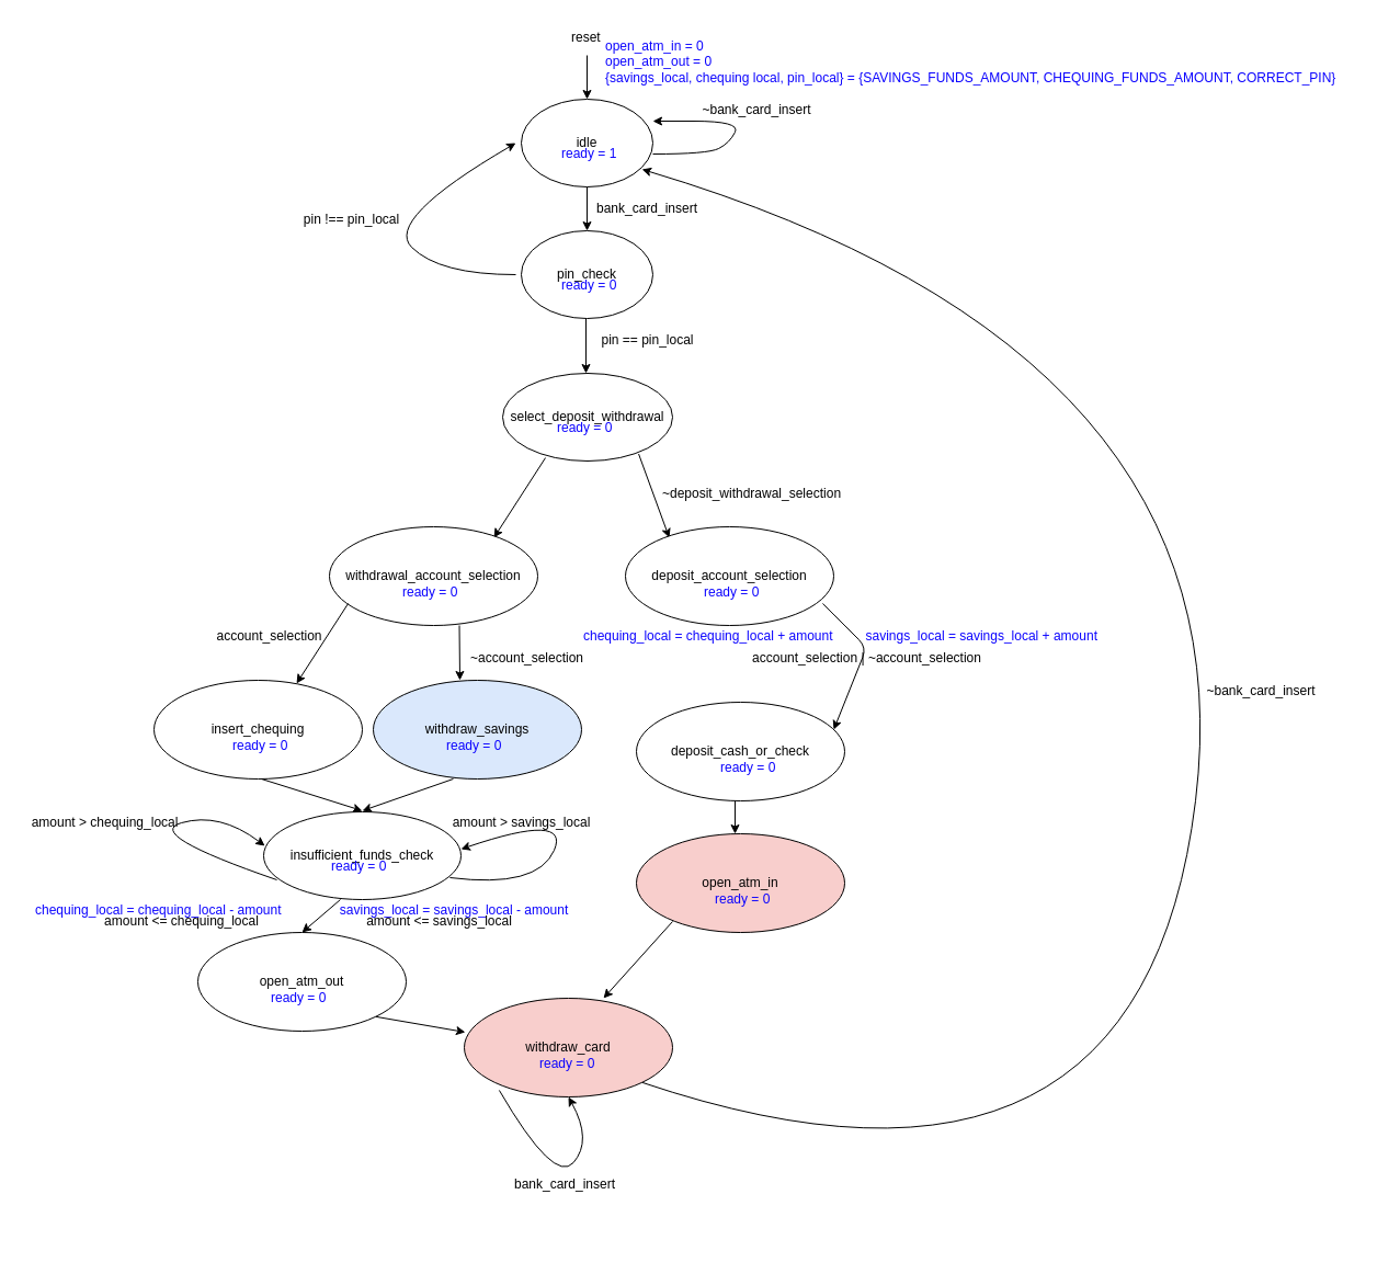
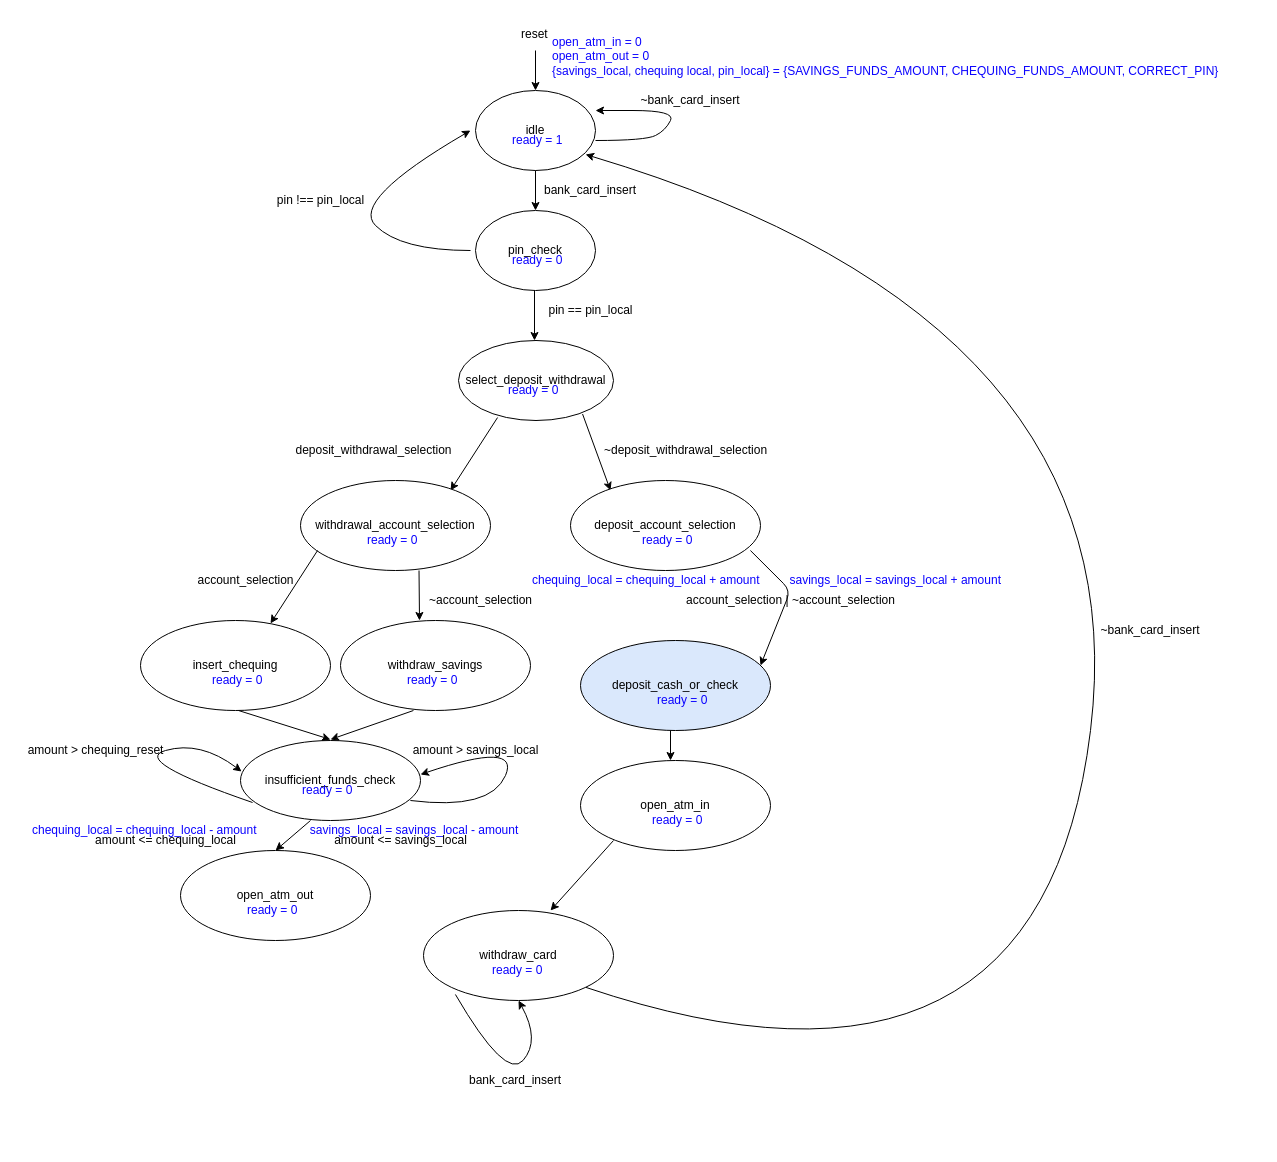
  <mxCell id="0" />
  <mxCell id="1" parent="0" />
  <mxCell id="2" value="idle" style="ellipse;whiteSpace=wrap;html=1;" parent="1" vertex="1"><mxGeometry x="475" y="90" width="120" height="80" as="geometry" /></mxCell>
  <mxCell id="3" value="" style="endArrow=classic;html=1;" parent="1" edge="1"><mxGeometry width="50" height="50" relative="1" as="geometry"><mxPoint x="535" y="50" as="sourcePoint" /><mxPoint x="535" y="90" as="targetPoint" /></mxGeometry></mxCell>
  <mxCell id="4" value="reset&#10;" style="text;strokeColor=none;fillColor=none;align=left;verticalAlign=top;spacingLeft=4;spacingRight=4;overflow=hidden;rotatable=0;points=[[0,0.5],[1,0.5]];portConstraint=eastwest;" parent="1" vertex="1"><mxGeometry x="515" y="20" width="40" height="26" as="geometry" /></mxCell>
  <mxCell id="5" value="" style="curved=1;endArrow=classic;html=1;" parent="1" edge="1"><mxGeometry width="50" height="50" relative="1" as="geometry"><mxPoint x="595" y="140" as="sourcePoint" /><mxPoint x="595" y="110" as="targetPoint" /><Array as="points"><mxPoint x="645" y="140" /><mxPoint x="665" y="130" /><mxPoint x="675" y="110" /><mxPoint x="590" y="110" /><mxPoint x="640" y="110" /></Array></mxGeometry></mxCell>
  <mxCell id="6" value="~bank_card_insert" style="text;html=1;strokeColor=none;fillColor=none;align=center;verticalAlign=middle;whiteSpace=wrap;rounded=0;" parent="1" vertex="1"><mxGeometry x="670" y="90" width="40" height="20" as="geometry" /></mxCell>
  <mxCell id="7" value="pin_check" style="ellipse;whiteSpace=wrap;html=1;" parent="1" vertex="1"><mxGeometry x="475" y="210" width="120" height="80" as="geometry" /></mxCell>
  <mxCell id="8" value="" style="endArrow=classic;html=1;exitX=0.5;exitY=1;exitDx=0;exitDy=0;" parent="1" source="2" edge="1"><mxGeometry width="50" height="50" relative="1" as="geometry"><mxPoint x="485" y="260" as="sourcePoint" /><mxPoint x="535" y="210" as="targetPoint" /></mxGeometry></mxCell>
  <mxCell id="9" value="bank_card_insert" style="text;html=1;strokeColor=none;fillColor=none;align=center;verticalAlign=middle;whiteSpace=wrap;rounded=0;" parent="1" vertex="1"><mxGeometry x="570" y="180" width="40" height="20" as="geometry" /></mxCell>
  <mxCell id="10" value="" style="curved=1;endArrow=classic;html=1;" parent="1" edge="1"><mxGeometry width="50" height="50" relative="1" as="geometry"><mxPoint x="470" y="250" as="sourcePoint" /><mxPoint x="470" y="130" as="targetPoint" /><Array as="points"><mxPoint x="400" y="250" /><mxPoint x="350" y="200" /></Array></mxGeometry></mxCell>
  <mxCell id="11" value="pin == pin_local" style="text;html=1;align=center;verticalAlign=middle;resizable=0;points=[];autosize=1;strokeColor=none;" parent="1" vertex="1"><mxGeometry x="540" y="300" width="100" height="20" as="geometry" /></mxCell>
  <mxCell id="12" value="pin !== pin_local" style="text;html=1;align=center;verticalAlign=middle;resizable=0;points=[];autosize=1;strokeColor=none;" parent="1" vertex="1"><mxGeometry x="270" y="190" width="100" height="20" as="geometry" /></mxCell>
  <mxCell id="13" value="select_deposit_withdrawal&lt;br&gt;" style="ellipse;whiteSpace=wrap;html=1;" parent="1" vertex="1"><mxGeometry x="458" y="340" width="155" height="80" as="geometry" /></mxCell>
  <mxCell id="14" value="" style="endArrow=classic;html=1;exitX=0.5;exitY=1;exitDx=0;exitDy=0;" parent="1" edge="1"><mxGeometry width="50" height="50" relative="1" as="geometry"><mxPoint x="534" y="290" as="sourcePoint" /><mxPoint x="534" y="340" as="targetPoint" /></mxGeometry></mxCell>
  <mxCell id="15" value="~deposit_withdrawal_selection" style="text;html=1;align=center;verticalAlign=middle;resizable=0;points=[];autosize=1;strokeColor=none;" parent="1" vertex="1"><mxGeometry x="595" y="440" width="180" height="20" as="geometry" /></mxCell>
+ <mxCell id="16" value="deposit_withdrawal_selection" style="text;html=1;align=center;verticalAlign=middle;resizable=0;points=[];autosize=1;strokeColor=none;" parent="1" vertex="1"><mxGeometry x="288" y="440" width="170" height="20" as="geometry" /></mxCell>
  <mxCell id="17" value="" style="endArrow=classic;html=1;exitX=0.252;exitY=0.963;exitDx=0;exitDy=0;exitPerimeter=0;" parent="1" source="13" edge="1"><mxGeometry width="50" height="50" relative="1" as="geometry"><mxPoint x="400" y="540" as="sourcePoint" /><mxPoint x="450" y="490" as="targetPoint" /></mxGeometry></mxCell>
  <mxCell id="18" value="" style="endArrow=classic;html=1;exitX=0.252;exitY=0.963;exitDx=0;exitDy=0;exitPerimeter=0;" parent="1" edge="1"><mxGeometry width="50" height="50" relative="1" as="geometry"><mxPoint x="582.06" y="413.52" as="sourcePoint" /><mxPoint x="610" y="490" as="targetPoint" /></mxGeometry></mxCell>
  <mxCell id="19" value="withdrawal_account_selection" style="ellipse;whiteSpace=wrap;html=1;" parent="1" vertex="1"><mxGeometry x="300" y="480" width="190" height="90" as="geometry" /></mxCell>
  <mxCell id="20" value="deposit_account_selection" style="ellipse;whiteSpace=wrap;html=1;" parent="1" vertex="1"><mxGeometry x="570" y="480" width="190" height="90" as="geometry" /></mxCell>
  <mxCell id="21" value="account_selection" style="text;html=1;align=center;verticalAlign=middle;resizable=0;points=[];autosize=1;strokeColor=none;" parent="1" vertex="1"><mxGeometry x="190" y="570" width="110" height="20" as="geometry" /></mxCell>
  <mxCell id="22" value="~account_selection" style="text;html=1;align=center;verticalAlign=middle;resizable=0;points=[];autosize=1;strokeColor=none;" parent="1" vertex="1"><mxGeometry x="420" y="590" width="120" height="20" as="geometry" /></mxCell>
  <mxCell id="23" value="account_selection | ~account_selection" style="text;html=1;align=center;verticalAlign=middle;resizable=0;points=[];autosize=1;strokeColor=none;" parent="1" vertex="1"><mxGeometry x="680" y="590" width="220" height="20" as="geometry" /></mxCell>
  <mxCell id="24" value="" style="endArrow=classic;html=1;exitX=0.252;exitY=0.963;exitDx=0;exitDy=0;exitPerimeter=0;" parent="1" edge="1"><mxGeometry width="50" height="50" relative="1" as="geometry"><mxPoint x="317.06" y="550" as="sourcePoint" /><mxPoint x="270" y="622.96" as="targetPoint" /></mxGeometry></mxCell>
  <mxCell id="25" value="" style="endArrow=classic;html=1;exitX=0.252;exitY=0.963;exitDx=0;exitDy=0;exitPerimeter=0;" parent="1" edge="1"><mxGeometry width="50" height="50" relative="1" as="geometry"><mxPoint x="418.53" y="570" as="sourcePoint" /><mxPoint x="419" y="620" as="targetPoint" /></mxGeometry></mxCell>
  <mxCell id="26" value="" style="endArrow=classic;html=1;exitX=0.947;exitY=0.778;exitDx=0;exitDy=0;exitPerimeter=0;" parent="1" edge="1" source="20"><mxGeometry width="50" height="50" relative="1" as="geometry"><mxPoint x="760" y="595" as="sourcePoint" /><mxPoint x="760" y="665" as="targetPoint" /><Array as="points"><mxPoint x="790" y="590" /></Array></mxGeometry></mxCell>
- <mxCell id="27" value="deposit_cash_or_check" style="ellipse;whiteSpace=wrap;html=1;" parent="1" vertex="1"><mxGeometry x="580" y="640" width="190" height="90" as="geometry" /></mxCell>
+ <mxCell id="27" value="deposit_cash_or_check" style="ellipse;whiteSpace=wrap;html=1;fillColor=#dae8fc;" parent="1" vertex="1"><mxGeometry x="580" y="640" width="190" height="90" as="geometry" /></mxCell>
  <mxCell id="28" value="" style="endArrow=classic;html=1;" parent="1" edge="1"><mxGeometry width="50" height="50" relative="1" as="geometry"><mxPoint x="670" y="730" as="sourcePoint" /><mxPoint x="670" y="760" as="targetPoint" /></mxGeometry></mxCell>
- <mxCell id="29" value="open_atm_in" style="ellipse;whiteSpace=wrap;html=1;fillColor=#f8cecc;" parent="1" vertex="1"><mxGeometry x="580" y="760" width="190" height="90" as="geometry" /></mxCell>
+ <mxCell id="29" value="open_atm_in" style="ellipse;whiteSpace=wrap;html=1;" parent="1" vertex="1"><mxGeometry x="580" y="760" width="190" height="90" as="geometry" /></mxCell>
  <mxCell id="30" value="" style="endArrow=classic;html=1;" parent="1" edge="1"><mxGeometry width="50" height="50" relative="1" as="geometry"><mxPoint x="613" y="840" as="sourcePoint" /><mxPoint x="550" y="910" as="targetPoint" /></mxGeometry></mxCell>
- <mxCell id="31" value="withdraw_card" style="ellipse;whiteSpace=wrap;html=1;fillColor=#f8cecc;" parent="1" vertex="1"><mxGeometry x="423" y="910" width="190" height="90" as="geometry" /></mxCell>
- <mxCell id="32" value="withdraw_savings" style="ellipse;whiteSpace=wrap;html=1;fillColor=#dae8fc;" parent="1" vertex="1"><mxGeometry x="340" y="620" width="190" height="90" as="geometry" /></mxCell>
+ <mxCell id="31" value="withdraw_card" style="ellipse;whiteSpace=wrap;html=1;" parent="1" vertex="1"><mxGeometry x="423" y="910" width="190" height="90" as="geometry" /></mxCell>
+ <mxCell id="32" value="withdraw_savings" style="ellipse;whiteSpace=wrap;html=1;" parent="1" vertex="1"><mxGeometry x="340" y="620" width="190" height="90" as="geometry" /></mxCell>
  <mxCell id="33" value="insert_chequing" style="ellipse;whiteSpace=wrap;html=1;" parent="1" vertex="1"><mxGeometry x="140" y="620" width="190" height="90" as="geometry" /></mxCell>
  <mxCell id="34" value="insufficient_funds_check" style="ellipse;whiteSpace=wrap;html=1;" parent="1" vertex="1"><mxGeometry x="240" y="740" width="180" height="80" as="geometry" /></mxCell>
  <mxCell id="35" value="" style="endArrow=classic;html=1;" parent="1" edge="1"><mxGeometry width="50" height="50" relative="1" as="geometry"><mxPoint x="238" y="710" as="sourcePoint" /><mxPoint x="330" y="739" as="targetPoint" /></mxGeometry></mxCell>
  <mxCell id="36" value="" style="endArrow=classic;html=1;" parent="1" edge="1"><mxGeometry width="50" height="50" relative="1" as="geometry"><mxPoint x="412.94" y="710" as="sourcePoint" /><mxPoint x="330" y="739" as="targetPoint" /></mxGeometry></mxCell>
  <mxCell id="37" value="open_atm_out" style="ellipse;whiteSpace=wrap;html=1;" parent="1" vertex="1"><mxGeometry x="180" y="850" width="190" height="90" as="geometry" /></mxCell>
  <mxCell id="38" value="" style="endArrow=classic;html=1;entryX=0.5;entryY=0;entryDx=0;entryDy=0;" parent="1" target="37" edge="1"><mxGeometry width="50" height="50" relative="1" as="geometry"><mxPoint x="310" y="820" as="sourcePoint" /><mxPoint x="360" y="770" as="targetPoint" /></mxGeometry></mxCell>
- <mxCell id="39" value="" style="endArrow=classic;html=1;exitX=1;exitY=1;exitDx=0;exitDy=0;entryX=0.005;entryY=0.344;entryDx=0;entryDy=0;entryPerimeter=0;" parent="1" source="37" target="31" edge="1"><mxGeometry width="50" height="50" relative="1" as="geometry"><mxPoint x="400" y="990" as="sourcePoint" /><mxPoint x="430" y="940" as="targetPoint" /></mxGeometry></mxCell>
  <mxCell id="40" value="" style="curved=1;endArrow=classic;html=1;exitX=1;exitY=1;exitDx=0;exitDy=0;entryX=0.917;entryY=0.8;entryDx=0;entryDy=0;entryPerimeter=0;" parent="1" source="31" target="2" edge="1"><mxGeometry width="50" height="50" relative="1" as="geometry"><mxPoint x="690" y="1030" as="sourcePoint" /><mxPoint x="740" y="980" as="targetPoint" /><Array as="points"><mxPoint x="1040" y="1140" /><mxPoint x="1140" y="320" /></Array></mxGeometry></mxCell>
  <mxCell id="41" value="~bank_card_insert" style="text;html=1;strokeColor=none;fillColor=none;align=center;verticalAlign=middle;whiteSpace=wrap;rounded=0;" parent="1" vertex="1"><mxGeometry x="1130" y="620" width="40" height="20" as="geometry" /></mxCell>
  <mxCell id="42" value="" style="curved=1;endArrow=classic;html=1;entryX=0.5;entryY=1;entryDx=0;entryDy=0;exitX=0.168;exitY=0.933;exitDx=0;exitDy=0;exitPerimeter=0;" parent="1" source="31" target="31" edge="1"><mxGeometry width="50" height="50" relative="1" as="geometry"><mxPoint x="455" y="1080" as="sourcePoint" /><mxPoint x="505" y="1030" as="targetPoint" /><Array as="points"><mxPoint x="505" y="1080" /><mxPoint x="540" y="1040" /></Array></mxGeometry></mxCell>
  <mxCell id="43" value="bank_card_insert" style="text;html=1;strokeColor=none;fillColor=none;align=center;verticalAlign=middle;whiteSpace=wrap;rounded=0;" parent="1" vertex="1"><mxGeometry x="495" y="1070" width="40" height="20" as="geometry" /></mxCell>
  <mxCell id="44" value="&lt;font color=&quot;#0b03ff&quot;&gt;open_atm_in = 0&lt;br&gt;open_atm_out = 0&lt;br&gt;&lt;/font&gt;&lt;div&gt;&lt;span&gt;&lt;font color=&quot;#0b03ff&quot;&gt;{savings_local, chequing local, pin_local} = {SAVINGS_FUNDS_AMOUNT, CHEQUING_FUNDS_AMOUNT, CORRECT_PIN}&lt;/font&gt;&lt;/span&gt;&lt;/div&gt;" style="text;html=1;strokeColor=none;fillColor=none;align=left;verticalAlign=middle;whiteSpace=wrap;rounded=0;hachureGap=4;pointerEvents=0;" vertex="1" parent="1"><mxGeometry x="550" y="46" width="705" height="20" as="geometry" /></mxCell>
  <mxCell id="45" value="&lt;font color=&quot;#0b03ff&quot;&gt;chequing_local = chequing_local + amount&amp;nbsp; &amp;nbsp; &amp;nbsp; &amp;nbsp; &amp;nbsp;savings_local = savings_local + amount&lt;br&gt;&lt;/font&gt;" style="text;html=1;strokeColor=none;fillColor=none;align=left;verticalAlign=middle;whiteSpace=wrap;rounded=0;hachureGap=4;pointerEvents=0;" vertex="1" parent="1"><mxGeometry x="530" y="570" width="705" height="20" as="geometry" /></mxCell>
  <mxCell id="46" value="&lt;font color=&quot;#0b03ff&quot;&gt;chequing_local = chequing_local - amount&amp;nbsp; &amp;nbsp; &amp;nbsp; &amp;nbsp; &amp;nbsp; &amp;nbsp; &amp;nbsp; &amp;nbsp; savings_local = savings_local - amount&lt;br&gt;&lt;/font&gt;" style="text;html=1;strokeColor=none;fillColor=none;align=left;verticalAlign=middle;whiteSpace=wrap;rounded=0;hachureGap=4;pointerEvents=0;" vertex="1" parent="1"><mxGeometry x="30" y="820" width="705" height="20" as="geometry" /></mxCell>
  <mxCell id="47" value="&lt;font color=&quot;#0b03ff&quot;&gt;ready = 1&lt;br&gt;&lt;/font&gt;" style="text;html=1;strokeColor=none;fillColor=none;align=left;verticalAlign=middle;whiteSpace=wrap;rounded=0;hachureGap=4;pointerEvents=0;" vertex="1" parent="1"><mxGeometry x="510" y="130" width="60" height="20" as="geometry" /></mxCell>
  <mxCell id="48" value="&lt;font color=&quot;#0b03ff&quot;&gt;ready = 0&lt;br&gt;&lt;/font&gt;" style="text;html=1;strokeColor=none;fillColor=none;align=left;verticalAlign=middle;whiteSpace=wrap;rounded=0;hachureGap=4;pointerEvents=0;" vertex="1" parent="1"><mxGeometry x="510" y="250" width="60" height="20" as="geometry" /></mxCell>
  <mxCell id="49" value="&lt;font color=&quot;#0b03ff&quot;&gt;ready = 0&lt;br&gt;&lt;/font&gt;" style="text;html=1;strokeColor=none;fillColor=none;align=left;verticalAlign=middle;whiteSpace=wrap;rounded=0;hachureGap=4;pointerEvents=0;" vertex="1" parent="1"><mxGeometry x="505.5" y="380" width="60" height="20" as="geometry" /></mxCell>
  <mxCell id="50" value="&lt;font color=&quot;#0b03ff&quot;&gt;ready = 0&lt;br&gt;&lt;/font&gt;" style="text;html=1;strokeColor=none;fillColor=none;align=left;verticalAlign=middle;whiteSpace=wrap;rounded=0;hachureGap=4;pointerEvents=0;" vertex="1" parent="1"><mxGeometry x="640" y="530" width="60" height="20" as="geometry" /></mxCell>
  <mxCell id="51" value="&lt;font color=&quot;#0b03ff&quot;&gt;ready = 0&lt;br&gt;&lt;/font&gt;" style="text;html=1;strokeColor=none;fillColor=none;align=left;verticalAlign=middle;whiteSpace=wrap;rounded=0;hachureGap=4;pointerEvents=0;" vertex="1" parent="1"><mxGeometry x="655" y="690" width="60" height="20" as="geometry" /></mxCell>
  <mxCell id="52" value="&lt;font color=&quot;#0b03ff&quot;&gt;ready = 0&lt;br&gt;&lt;/font&gt;" style="text;html=1;strokeColor=none;fillColor=none;align=left;verticalAlign=middle;whiteSpace=wrap;rounded=0;hachureGap=4;pointerEvents=0;" vertex="1" parent="1"><mxGeometry x="650" y="810" width="60" height="20" as="geometry" /></mxCell>
  <mxCell id="53" value="&lt;font color=&quot;#0b03ff&quot;&gt;ready = 0&lt;br&gt;&lt;/font&gt;" style="text;html=1;strokeColor=none;fillColor=none;align=left;verticalAlign=middle;whiteSpace=wrap;rounded=0;hachureGap=4;pointerEvents=0;" vertex="1" parent="1"><mxGeometry x="490" y="960" width="60" height="20" as="geometry" /></mxCell>
  <mxCell id="54" value="&lt;font color=&quot;#0b03ff&quot;&gt;ready = 0&lt;br&gt;&lt;/font&gt;" style="text;html=1;strokeColor=none;fillColor=none;align=left;verticalAlign=middle;whiteSpace=wrap;rounded=0;hachureGap=4;pointerEvents=0;" vertex="1" parent="1"><mxGeometry x="245" y="900" width="60" height="20" as="geometry" /></mxCell>
  <mxCell id="55" value="&lt;font color=&quot;#0b03ff&quot;&gt;ready = 0&lt;br&gt;&lt;/font&gt;" style="text;html=1;strokeColor=none;fillColor=none;align=left;verticalAlign=middle;whiteSpace=wrap;rounded=0;hachureGap=4;pointerEvents=0;" vertex="1" parent="1"><mxGeometry x="300" y="780" width="60" height="20" as="geometry" /></mxCell>
  <mxCell id="56" value="&lt;font color=&quot;#0b03ff&quot;&gt;ready = 0&lt;br&gt;&lt;/font&gt;" style="text;html=1;strokeColor=none;fillColor=none;align=left;verticalAlign=middle;whiteSpace=wrap;rounded=0;hachureGap=4;pointerEvents=0;" vertex="1" parent="1"><mxGeometry x="405" y="670" width="60" height="20" as="geometry" /></mxCell>
  <mxCell id="57" value="&lt;font color=&quot;#0b03ff&quot;&gt;ready = 0&lt;br&gt;&lt;/font&gt;" style="text;html=1;strokeColor=none;fillColor=none;align=left;verticalAlign=middle;whiteSpace=wrap;rounded=0;hachureGap=4;pointerEvents=0;" vertex="1" parent="1"><mxGeometry x="210" y="670" width="60" height="20" as="geometry" /></mxCell>
  <mxCell id="58" value="&lt;font color=&quot;#0b03ff&quot;&gt;ready = 0&lt;br&gt;&lt;/font&gt;" style="text;html=1;strokeColor=none;fillColor=none;align=left;verticalAlign=middle;whiteSpace=wrap;rounded=0;hachureGap=4;pointerEvents=0;" vertex="1" parent="1"><mxGeometry x="365" y="530" width="60" height="20" as="geometry" /></mxCell>
  <mxCell id="59" value="" style="curved=1;endArrow=classic;html=1;entryX=0.006;entryY=0.388;entryDx=0;entryDy=0;entryPerimeter=0;exitX=0.067;exitY=0.775;exitDx=0;exitDy=0;exitPerimeter=0;" edge="1" parent="1" source="34" target="34"><mxGeometry width="50" height="50" relative="1" as="geometry"><mxPoint x="180" y="790" as="sourcePoint" /><mxPoint x="193.08" y="746.03" as="targetPoint" /><Array as="points"><mxPoint x="130" y="760" /><mxPoint x="200" y="740" /></Array></mxGeometry></mxCell>
- <mxCell id="60" value="amount &amp;gt; chequing_local" style="text;html=1;align=center;verticalAlign=middle;resizable=0;points=[];autosize=1;strokeColor=none;" vertex="1" parent="1"><mxGeometry x="20" y="740" width="150" height="20" as="geometry" /></mxCell>
+ <mxCell id="60" value="amount &amp;gt; chequing_reset" style="text;html=1;align=center;verticalAlign=middle;resizable=0;points=[];autosize=1;strokeColor=none;" vertex="1" parent="1"><mxGeometry x="20" y="740" width="150" height="20" as="geometry" /></mxCell>
  <mxCell id="61" value="amount &amp;gt; savings_local" style="text;html=1;align=center;verticalAlign=middle;resizable=0;points=[];autosize=1;strokeColor=none;" vertex="1" parent="1"><mxGeometry x="405" y="740" width="140" height="20" as="geometry" /></mxCell>
  <mxCell id="62" value="" style="curved=1;endArrow=classic;html=1;entryX=1;entryY=0.425;entryDx=0;entryDy=0;exitX=0.168;exitY=0.933;exitDx=0;exitDy=0;exitPerimeter=0;entryPerimeter=0;" edge="1" parent="1" target="34"><mxGeometry width="50" height="50" relative="1" as="geometry"><mxPoint x="409.92" y="800" as="sourcePoint" /><mxPoint x="473" y="806.03" as="targetPoint" /><Array as="points"><mxPoint x="490" y="810" /><mxPoint x="520" y="740" /></Array></mxGeometry></mxCell>
  <mxCell id="63" value="amount &amp;lt;= chequing_local" style="text;html=1;align=center;verticalAlign=middle;resizable=0;points=[];autosize=1;strokeColor=none;" vertex="1" parent="1"><mxGeometry x="85" y="830" width="160" height="20" as="geometry" /></mxCell>
  <mxCell id="64" value="amount &amp;lt;= savings_local" style="text;html=1;align=center;verticalAlign=middle;resizable=0;points=[];autosize=1;strokeColor=none;" vertex="1" parent="1"><mxGeometry x="325" y="830" width="150" height="20" as="geometry" /></mxCell>
